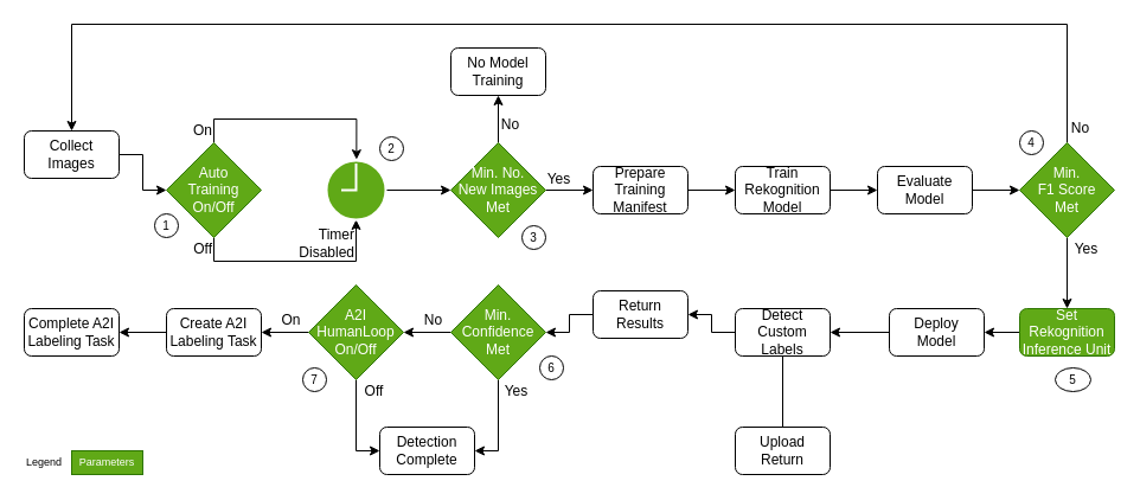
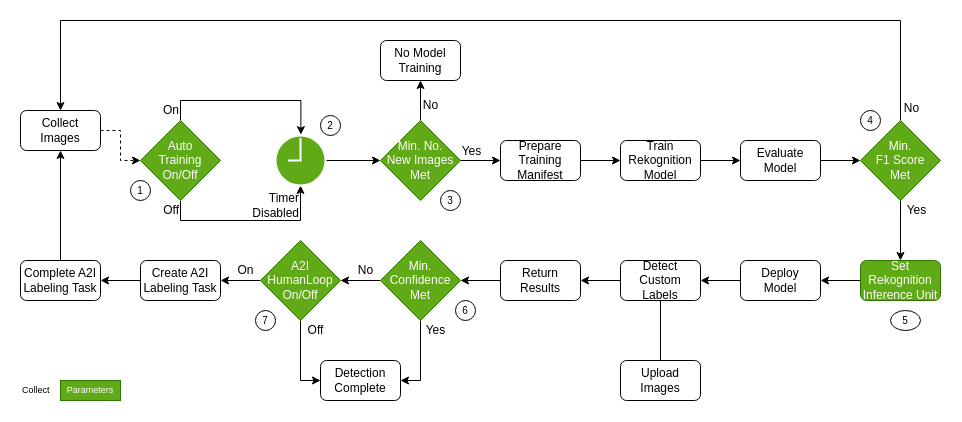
  <mxCell id="0" />
  <mxCell id="1" parent="0" />
- <mxCell id="2" style="edgeStyle=orthogonalEdgeStyle;rounded=0;orthogonalLoop=1;jettySize=auto;html=1;entryX=0;entryY=0.5;entryDx=0;entryDy=0;fontSize=9;fontColor=#000000;" parent="1" source="3" target="6" edge="1"><mxGeometry relative="1" as="geometry" /></mxCell>
+ <mxCell id="2" style="edgeStyle=orthogonalEdgeStyle;rounded=0;orthogonalLoop=1;jettySize=auto;html=1;entryX=0;entryY=0.5;entryDx=0;entryDy=0;fontSize=9;fontColor=#000000;dashed=1;" parent="1" source="3" target="6" edge="1"><mxGeometry relative="1" as="geometry" /></mxCell>
  <mxCell id="3" value="Collect&lt;br&gt;Images" style="whiteSpace=wrap;html=1;rounded=1;" parent="1" vertex="1"><mxGeometry x="20" y="110" width="80" height="40" as="geometry" /></mxCell>
  <mxCell id="4" style="edgeStyle=orthogonalEdgeStyle;rounded=0;orthogonalLoop=1;jettySize=auto;html=1;entryX=0.507;entryY=-0.017;entryDx=0;entryDy=0;entryPerimeter=0;fontSize=9;fontColor=#000000;" parent="1" source="6" target="8" edge="1"><mxGeometry relative="1" as="geometry"><Array as="points"><mxPoint x="180" y="100" /><mxPoint x="300" y="100" /></Array></mxGeometry></mxCell>
  <mxCell id="5" style="edgeStyle=orthogonalEdgeStyle;rounded=0;orthogonalLoop=1;jettySize=auto;html=1;exitX=0.5;exitY=1;exitDx=0;exitDy=0;fontSize=9;fontColor=#000000;entryX=0.56;entryY=1;entryDx=0;entryDy=0;entryPerimeter=0;" parent="1" source="6" edge="1"><mxGeometry relative="1" as="geometry"><mxPoint x="177" y="200" as="sourcePoint" /><mxPoint x="300" y="185" as="targetPoint" /><Array as="points"><mxPoint x="180" y="220" /><mxPoint x="300" y="220" /></Array></mxGeometry></mxCell>
  <mxCell id="6" value="Auto&lt;br&gt;Training&lt;br&gt;On/Off" style="rhombus;whiteSpace=wrap;html=1;rounded=0;strokeColor=#2D7600;fillColor=#60a917;fontColor=#ffffff;" parent="1" vertex="1"><mxGeometry x="140" y="120" width="80" height="80" as="geometry" /></mxCell>
  <mxCell id="7" style="edgeStyle=orthogonalEdgeStyle;rounded=0;orthogonalLoop=1;jettySize=auto;html=1;entryX=0;entryY=0.5;entryDx=0;entryDy=0;fontSize=9;fontColor=#000000;" parent="1" source="8" target="12" edge="1"><mxGeometry relative="1" as="geometry" /></mxCell>
  <mxCell id="8" value="" style="html=1;verticalLabelPosition=bottom;align=center;labelBackgroundColor=#ffffff;verticalAlign=top;strokeWidth=2;strokeColor=#ffffff;shadow=0;dashed=0;shape=mxgraph.ios7.icons.clock;fillColor=#60a917;fontColor=#ffffff;" parent="1" vertex="1"><mxGeometry x="275" y="135" width="50" height="50" as="geometry" /></mxCell>
  <mxCell id="9" style="edgeStyle=orthogonalEdgeStyle;rounded=0;orthogonalLoop=1;jettySize=auto;html=1;entryX=0;entryY=0.5;entryDx=0;entryDy=0;fontSize=12;fontColor=#000000;" parent="1" source="12" target="14" edge="1"><mxGeometry relative="1" as="geometry" /></mxCell>
  <mxCell id="10" value="Yes" style="text;html=1;align=center;verticalAlign=middle;resizable=0;points=[];labelBackgroundColor=#ffffff;fontSize=12;fontColor=#000000;" parent="9" vertex="1" connectable="0"><mxGeometry x="0.001" y="6" relative="1" as="geometry"><mxPoint x="-9.72" y="-3.72" as="offset" /></mxGeometry></mxCell>
  <mxCell id="11" style="edgeStyle=orthogonalEdgeStyle;rounded=0;orthogonalLoop=1;jettySize=auto;html=1;entryX=0.5;entryY=1;entryDx=0;entryDy=0;fontSize=9;fontColor=#000000;" parent="1" source="12" target="55" edge="1"><mxGeometry relative="1" as="geometry" /></mxCell>
  <mxCell id="12" value="Min. No.&lt;br style=&quot;font-size: 12px;&quot;&gt;New&amp;nbsp;Images&lt;br style=&quot;font-size: 12px;&quot;&gt;Met" style="rhombus;whiteSpace=wrap;html=1;rounded=0;strokeColor=#2D7600;fontSize=12;fillColor=#60a917;fontColor=#ffffff;" parent="1" vertex="1"><mxGeometry x="380" y="120" width="80" height="80" as="geometry" /></mxCell>
  <mxCell id="13" style="edgeStyle=orthogonalEdgeStyle;rounded=0;orthogonalLoop=1;jettySize=auto;html=1;entryX=0;entryY=0.5;entryDx=0;entryDy=0;fontSize=12;fontColor=#000000;" parent="1" source="14" target="16" edge="1"><mxGeometry relative="1" as="geometry" /></mxCell>
  <mxCell id="14" value="Prepare&lt;br&gt;Training Manifest" style="whiteSpace=wrap;html=1;rounded=1;" parent="1" vertex="1"><mxGeometry x="500" y="140" width="80" height="40" as="geometry" /></mxCell>
  <mxCell id="15" style="edgeStyle=orthogonalEdgeStyle;rounded=0;orthogonalLoop=1;jettySize=auto;html=1;entryX=0;entryY=0.5;entryDx=0;entryDy=0;fontSize=12;fontColor=#000000;" parent="1" source="16" target="22" edge="1"><mxGeometry relative="1" as="geometry" /></mxCell>
  <mxCell id="16" value="Train Rekognition Model" style="whiteSpace=wrap;html=1;rounded=1;" parent="1" vertex="1"><mxGeometry x="620" y="140" width="80" height="40" as="geometry" /></mxCell>
  <mxCell id="17" style="edgeStyle=orthogonalEdgeStyle;rounded=0;orthogonalLoop=1;jettySize=auto;html=1;entryX=0.5;entryY=0;entryDx=0;entryDy=0;fontSize=12;fontColor=#000000;" parent="1" source="20" target="24" edge="1"><mxGeometry relative="1" as="geometry" /></mxCell>
  <mxCell id="18" style="edgeStyle=orthogonalEdgeStyle;rounded=0;orthogonalLoop=1;jettySize=auto;html=1;entryX=0.5;entryY=0;entryDx=0;entryDy=0;fontSize=12;fontColor=#000000;" parent="1" source="20" target="3" edge="1"><mxGeometry relative="1" as="geometry"><Array as="points"><mxPoint x="900" y="20" /><mxPoint x="60" y="20" /></Array></mxGeometry></mxCell>
  <mxCell id="19" value="No" style="text;html=1;align=center;verticalAlign=middle;resizable=0;points=[];labelBackgroundColor=#ffffff;fontSize=12;fontColor=#000000;" parent="18" vertex="1" connectable="0"><mxGeometry x="-0.953" y="-1" relative="1" as="geometry"><mxPoint x="9.24" y="11.83" as="offset" /></mxGeometry></mxCell>
  <mxCell id="20" value="Min.&lt;br&gt;F1 Score&lt;br&gt;Met" style="rhombus;whiteSpace=wrap;html=1;rounded=0;strokeColor=#2D7600;fillColor=#60a917;fontColor=#ffffff;" parent="1" vertex="1"><mxGeometry x="860" y="120" width="80" height="80" as="geometry" /></mxCell>
  <mxCell id="21" style="edgeStyle=orthogonalEdgeStyle;rounded=0;orthogonalLoop=1;jettySize=auto;html=1;entryX=0;entryY=0.5;entryDx=0;entryDy=0;fontSize=12;fontColor=#000000;" parent="1" source="22" target="20" edge="1"><mxGeometry relative="1" as="geometry" /></mxCell>
  <mxCell id="22" value="Evaluate&lt;br&gt;Model" style="whiteSpace=wrap;html=1;rounded=1;" parent="1" vertex="1"><mxGeometry x="740" y="140" width="80" height="40" as="geometry" /></mxCell>
  <mxCell id="23" style="edgeStyle=orthogonalEdgeStyle;rounded=0;orthogonalLoop=1;jettySize=auto;html=1;exitX=0;exitY=0.5;exitDx=0;exitDy=0;entryX=1;entryY=0.5;entryDx=0;entryDy=0;fontSize=12;fontColor=#000000;" parent="1" source="24" target="26" edge="1"><mxGeometry relative="1" as="geometry" /></mxCell>
  <mxCell id="24" value="Set Rekognition Inference Unit" style="whiteSpace=wrap;html=1;rounded=1;strokeColor=#2D7600;fillColor=#60a917;fontColor=#ffffff;" parent="1" vertex="1"><mxGeometry x="860" y="260" width="80" height="40" as="geometry" /></mxCell>
  <mxCell id="25" style="edgeStyle=orthogonalEdgeStyle;rounded=0;orthogonalLoop=1;jettySize=auto;html=1;entryX=1;entryY=0.5;entryDx=0;entryDy=0;fontSize=12;fontColor=#000000;" parent="1" source="26" target="28" edge="1"><mxGeometry relative="1" as="geometry" /></mxCell>
- <mxCell id="26" value="Deploy&lt;br&gt;Model" style="whiteSpace=wrap;html=1;rounded=1;" parent="1" vertex="1"><mxGeometry x="750" y="260" width="80" height="40" as="geometry" /></mxCell>
+ <mxCell id="26" value="Deploy&lt;br&gt;Model" style="whiteSpace=wrap;html=1;rounded=1;" parent="1" vertex="1"><mxGeometry x="740" y="260" width="80" height="40" as="geometry" /></mxCell>
  <mxCell id="27" style="edgeStyle=orthogonalEdgeStyle;rounded=0;orthogonalLoop=1;jettySize=auto;html=1;entryX=1;entryY=0.5;entryDx=0;entryDy=0;fontSize=12;fontColor=#000000;" parent="1" source="28" target="35" edge="1"><mxGeometry relative="1" as="geometry" /></mxCell>
  <mxCell id="28" value="Detect&lt;br&gt;Custom Labels" style="whiteSpace=wrap;html=1;rounded=1;" parent="1" vertex="1"><mxGeometry x="620" y="260" width="80" height="40" as="geometry" /></mxCell>
  <mxCell id="29" style="edgeStyle=orthogonalEdgeStyle;rounded=0;orthogonalLoop=1;jettySize=auto;html=1;fontSize=12;fontColor=#000000;entryX=0.5;entryY=1;entryDx=0;entryDy=0;endArrow=none;" parent="1" source="30" target="28" edge="1"><mxGeometry relative="1" as="geometry"><mxPoint x="670" y="310" as="targetPoint" /></mxGeometry></mxCell>
- <mxCell id="30" value="Upload&lt;br&gt;Return" style="whiteSpace=wrap;html=1;rounded=1;" parent="1" vertex="1"><mxGeometry x="620" y="360" width="80" height="40" as="geometry" /></mxCell>
+ <mxCell id="30" value="Upload&lt;br&gt;Images" style="whiteSpace=wrap;html=1;rounded=1;" parent="1" vertex="1"><mxGeometry x="620" y="360" width="80" height="40" as="geometry" /></mxCell>
  <mxCell id="31" style="edgeStyle=orthogonalEdgeStyle;rounded=0;orthogonalLoop=1;jettySize=auto;html=1;exitX=0;exitY=0.5;exitDx=0;exitDy=0;entryX=1;entryY=0.5;entryDx=0;entryDy=0;fontSize=12;fontColor=#000000;" parent="1" source="33" target="38" edge="1"><mxGeometry relative="1" as="geometry" /></mxCell>
  <mxCell id="32" style="edgeStyle=orthogonalEdgeStyle;rounded=0;orthogonalLoop=1;jettySize=auto;html=1;entryX=1;entryY=0.5;entryDx=0;entryDy=0;fontSize=12;fontColor=#000000;" parent="1" source="33" target="49" edge="1"><mxGeometry relative="1" as="geometry" /></mxCell>
  <mxCell id="33" value="Min.&lt;br&gt;Confidence&lt;br&gt;Met" style="rhombus;whiteSpace=wrap;html=1;rounded=0;strokeColor=#2D7600;fillColor=#60a917;fontColor=#ffffff;" parent="1" vertex="1"><mxGeometry x="380" y="240" width="80" height="80" as="geometry" /></mxCell>
  <mxCell id="34" style="edgeStyle=orthogonalEdgeStyle;rounded=0;orthogonalLoop=1;jettySize=auto;html=1;entryX=1;entryY=0.5;entryDx=0;entryDy=0;fontSize=12;fontColor=#000000;" parent="1" source="35" target="33" edge="1"><mxGeometry relative="1" as="geometry" /></mxCell>
- <mxCell id="35" value="Return&lt;br&gt;Results" style="whiteSpace=wrap;html=1;rounded=1;" parent="1" vertex="1"><mxGeometry x="500" y="245" width="80" height="40" as="geometry" /></mxCell>
+ <mxCell id="35" value="Return&lt;br&gt;Results" style="whiteSpace=wrap;html=1;rounded=1;" parent="1" vertex="1"><mxGeometry x="500" y="260" width="80" height="40" as="geometry" /></mxCell>
  <mxCell id="36" style="edgeStyle=orthogonalEdgeStyle;rounded=0;orthogonalLoop=1;jettySize=auto;html=1;entryX=1;entryY=0.5;entryDx=0;entryDy=0;fontSize=12;fontColor=#000000;" parent="1" source="38" target="40" edge="1"><mxGeometry relative="1" as="geometry" /></mxCell>
  <mxCell id="37" style="edgeStyle=orthogonalEdgeStyle;rounded=0;orthogonalLoop=1;jettySize=auto;html=1;entryX=0;entryY=0.5;entryDx=0;entryDy=0;fontSize=12;fontColor=#000000;" parent="1" source="38" target="49" edge="1"><mxGeometry relative="1" as="geometry" /></mxCell>
  <mxCell id="38" value="A2I&lt;br&gt;HumanLoop&lt;br&gt;On/Off" style="rhombus;whiteSpace=wrap;html=1;rounded=0;strokeColor=#2D7600;fillColor=#60a917;fontColor=#ffffff;" parent="1" vertex="1"><mxGeometry x="260" y="240" width="80" height="80" as="geometry" /></mxCell>
  <mxCell id="39" style="edgeStyle=orthogonalEdgeStyle;rounded=0;orthogonalLoop=1;jettySize=auto;html=1;entryX=1;entryY=0.5;entryDx=0;entryDy=0;fontSize=12;fontColor=#000000;" parent="1" source="40" target="48" edge="1"><mxGeometry relative="1" as="geometry" /></mxCell>
  <mxCell id="40" value="Create A2I&lt;br&gt;Labeling Task" style="whiteSpace=wrap;html=1;rounded=1;" parent="1" vertex="1"><mxGeometry x="140" y="260" width="80" height="40" as="geometry" /></mxCell>
  <mxCell id="41" value="No" style="text;html=1;align=center;verticalAlign=middle;resizable=0;points=[];autosize=1;fontSize=12;fontColor=#000000;" parent="1" vertex="1"><mxGeometry x="415" y="94.76" width="30" height="20" as="geometry" /></mxCell>
  <mxCell id="42" value="Yes" style="text;html=1;align=center;verticalAlign=middle;resizable=0;points=[];autosize=1;fontSize=12;fontColor=#000000;" parent="1" vertex="1"><mxGeometry x="896" y="200" width="40" height="20" as="geometry" /></mxCell>
  <mxCell id="43" value="Yes" style="text;html=1;align=center;verticalAlign=middle;resizable=0;points=[];autosize=1;fontSize=12;fontColor=#000000;" parent="1" vertex="1"><mxGeometry x="415" y="320" width="40" height="20" as="geometry" /></mxCell>
  <mxCell id="44" value="No" style="text;html=1;align=center;verticalAlign=middle;resizable=0;points=[];autosize=1;fontSize=12;fontColor=#000000;" parent="1" vertex="1"><mxGeometry x="350" y="260" width="30" height="20" as="geometry" /></mxCell>
  <mxCell id="45" value="Off" style="text;html=1;align=center;verticalAlign=middle;resizable=0;points=[];autosize=1;fontSize=12;fontColor=#000000;" parent="1" vertex="1"><mxGeometry x="300" y="320" width="30" height="20" as="geometry" /></mxCell>
  <mxCell id="46" value="On" style="text;html=1;align=center;verticalAlign=middle;resizable=0;points=[];autosize=1;fontSize=12;fontColor=#000000;" parent="1" vertex="1"><mxGeometry x="230" y="260" width="30" height="20" as="geometry" /></mxCell>
+ <mxCell id="47" style="edgeStyle=orthogonalEdgeStyle;rounded=0;orthogonalLoop=1;jettySize=auto;html=1;entryX=0.5;entryY=1;entryDx=0;entryDy=0;fontSize=12;fontColor=#000000;" parent="1" source="48" target="3" edge="1"><mxGeometry relative="1" as="geometry" /></mxCell>
  <mxCell id="48" value="Complete A2I&lt;br&gt;Labeling Task" style="whiteSpace=wrap;html=1;rounded=1;" parent="1" vertex="1"><mxGeometry x="20" y="260" width="80" height="40" as="geometry" /></mxCell>
  <mxCell id="49" value="Detection&lt;br&gt;Complete" style="whiteSpace=wrap;html=1;rounded=1;" parent="1" vertex="1"><mxGeometry x="320" y="360" width="80" height="40" as="geometry" /></mxCell>
  <mxCell id="50" value="Parameters" style="whiteSpace=wrap;html=1;rounded=0;strokeColor=#2D7600;fillColor=#60a917;fontSize=9;fontColor=#ffffff;" parent="1" vertex="1"><mxGeometry x="60" y="380" width="60" height="20" as="geometry" /></mxCell>
- <mxCell id="51" value="Legend" style="text;html=1;align=left;verticalAlign=middle;resizable=0;points=[];autosize=1;fontSize=9;fontColor=#000000;" parent="1" vertex="1"><mxGeometry x="20" y="380" width="50" height="20" as="geometry" /></mxCell>
+ <mxCell id="51" value="Collect" style="text;html=1;align=left;verticalAlign=middle;resizable=0;points=[];autosize=1;fontSize=9;fontColor=#000000;" parent="1" vertex="1"><mxGeometry x="20" y="380" width="50" height="20" as="geometry" /></mxCell>
  <mxCell id="52" value="On" style="text;html=1;align=right;verticalAlign=middle;resizable=0;points=[];autosize=1;fontSize=12;fontColor=#000000;" parent="1" vertex="1"><mxGeometry x="150" y="100" width="30" height="20" as="geometry" /></mxCell>
  <mxCell id="53" value="Off" style="text;html=1;align=right;verticalAlign=middle;resizable=0;points=[];autosize=1;fontSize=12;fontColor=#000000;" parent="1" vertex="1"><mxGeometry x="150" y="200" width="30" height="20" as="geometry" /></mxCell>
  <mxCell id="54" value="Timer&lt;br style=&quot;font-size: 12px;&quot;&gt;Disabled" style="text;html=1;align=right;verticalAlign=middle;resizable=0;points=[];autosize=1;fontSize=12;fontColor=#000000;" parent="1" vertex="1"><mxGeometry x="240" y="190" width="60" height="30" as="geometry" /></mxCell>
  <mxCell id="55" value="No Model Training" style="whiteSpace=wrap;html=1;rounded=1;" parent="1" vertex="1"><mxGeometry x="380" y="40" width="80" height="40" as="geometry" /></mxCell>
  <mxCell id="56" value="1" style="ellipse;whiteSpace=wrap;html=1;aspect=fixed;rounded=0;strokeWidth=1;fontSize=10;align=center;fillColor=none;" parent="1" vertex="1"><mxGeometry x="130" y="180" width="20" height="20" as="geometry" /></mxCell>
  <mxCell id="57" value="2" style="ellipse;whiteSpace=wrap;html=1;aspect=fixed;rounded=0;strokeWidth=1;fillColor=none;fontSize=10;align=center;" parent="1" vertex="1"><mxGeometry x="320" y="115" width="20" height="20" as="geometry" /></mxCell>
  <mxCell id="58" value="3" style="ellipse;whiteSpace=wrap;html=1;aspect=fixed;rounded=0;strokeWidth=1;fillColor=none;fontSize=10;align=center;" parent="1" vertex="1"><mxGeometry x="440" y="190" width="20" height="20" as="geometry" /></mxCell>
  <mxCell id="59" value="4" style="ellipse;whiteSpace=wrap;html=1;aspect=fixed;rounded=0;strokeWidth=1;fillColor=none;fontSize=10;align=center;" parent="1" vertex="1"><mxGeometry x="860" y="110" width="20" height="20" as="geometry" /></mxCell>
  <mxCell id="60" value="5" style="ellipse;whiteSpace=wrap;html=1;aspect=fixed;rounded=0;strokeWidth=1;fillColor=none;fontSize=10;align=center;" parent="1" vertex="1"><mxGeometry x="890" y="310" width="30" height="20" as="geometry" /></mxCell>
  <mxCell id="61" value="6" style="ellipse;whiteSpace=wrap;html=1;aspect=fixed;rounded=0;strokeWidth=1;fillColor=none;fontSize=10;align=center;" parent="1" vertex="1"><mxGeometry x="455" y="300" width="20" height="20" as="geometry" /></mxCell>
  <mxCell id="62" value="7" style="ellipse;whiteSpace=wrap;html=1;aspect=fixed;rounded=0;strokeWidth=1;fillColor=none;fontSize=10;align=center;" parent="1" vertex="1"><mxGeometry x="255" y="310" width="20" height="20" as="geometry" /></mxCell>
